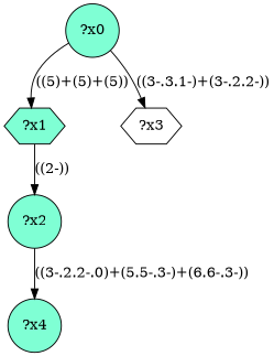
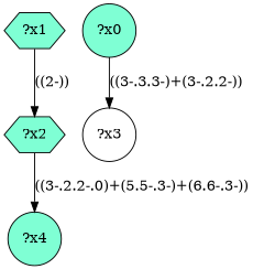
  digraph {
    node [fillcolor=aquamarine shape=circle style="filled,"]
-   n1 [label="?x2"]
+   n1 [label="?x2" shape=hexagon]
    n2 [label="?x4" style=filled]
    n3 [label="?x1" shape=hexagon]
-   n4 [fillcolor=white label="?x3" shape=hexagon]
+   n4 [fillcolor=white label="?x3"]
    n5 [label="?x0"]
    n1 -> n2 [label="((3-.2.2-.0)+(5.5-.3-)+(6.6-.3-))"]
    n3 -> n1 [label="((2-))"]
-   n5 -> n3 [label="((5)+(5)+(5))"]
-   n5 -> n4 [label="((3-.3.1-)+(3-.2.2-))"]
+   n5 -> n4 [label="((3-.3.3-)+(3-.2.2-))"]
  }
